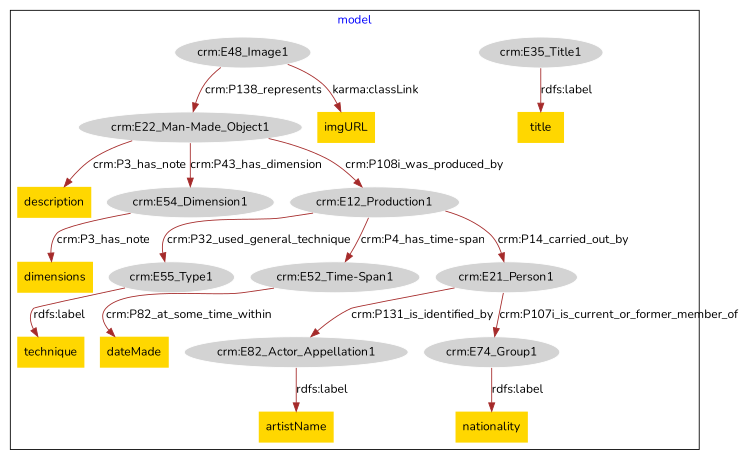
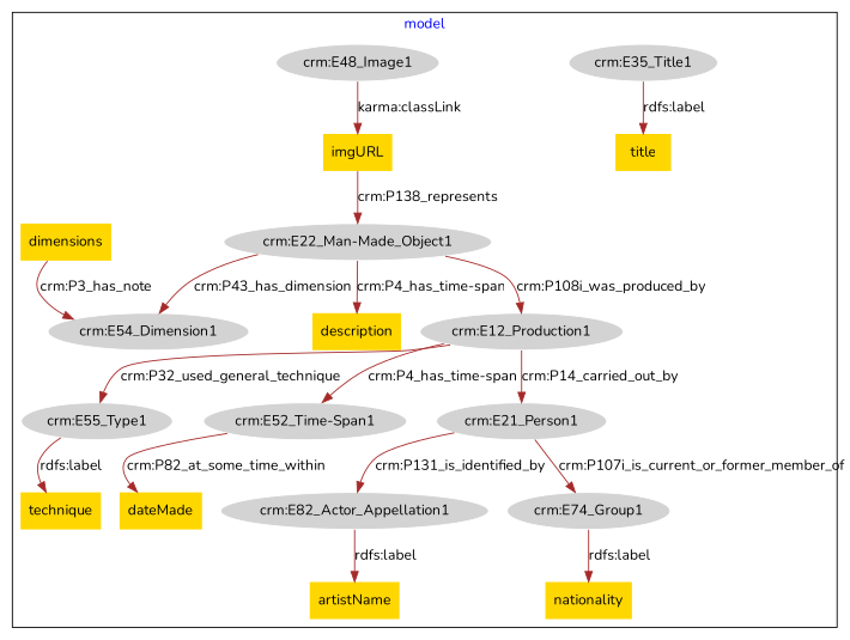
  digraph {
    fontcolor=blue
    fontname=Nunito
    remincross=true
    node [color=white fillcolor=lightgray fontname=Nunito style=filled]
    edge [color=brown fontcolor=black fontname=Nunito]
    n1 [label="crm:E35_Title1"]
    n2 [fillcolor=gold label=title shape=plaintext color=""]
    n3 [label="crm:E55_Type1"]
    n4 [fillcolor=gold label=technique shape=plaintext color=""]
    n5 [label="crm:E22_Man-Made_Object1"]
    n6 [fillcolor=gold label=description shape=plaintext color=""]
    n7 [label="crm:E52_Time-Span1"]
    n8 [fillcolor=gold label=dateMade shape=plaintext color=""]
    n9 [label="crm:E54_Dimension1"]
    n10 [fillcolor=gold label=dimensions shape=plaintext color=""]
    n11 [label="crm:E48_Image1"]
    n12 [fillcolor=gold label=imgURL shape=plaintext color=""]
    n13 [label="crm:E82_Actor_Appellation1"]
    n14 [fillcolor=gold label=artistName shape=plaintext color=""]
    n15 [label="crm:E74_Group1"]
    n16 [fillcolor=gold label=nationality shape=plaintext color=""]
    n17 [label="crm:E12_Production1"]
    n18 [label="crm:E21_Person1"]
    subgraph cluster_1 {
      label=model
      n1
      n2
      n3
      n4
      n5
      n6
      n7
      n8
      n9
      n10
      n11
      n12
      n13
      n14
      n15
      n16
      n17
      n18
    }
    n1 -> n2 [label="rdfs:label"]
    n3 -> n4 [label="rdfs:label"]
-   n5 -> n6 [label="crm:P3_has_note"]
+   n5 -> n6 [label="crm:P4_has_time-span"]
    n5 -> n9 [label="crm:P43_has_dimension"]
    n5 -> n17 [label="crm:P108i_was_produced_by"]
    n7 -> n8 [label="crm:P82_at_some_time_within"]
-   n9 -> n10 [label="crm:P3_has_note"]
-   n11 -> n5 [label="crm:P138_represents"]
+   n10 -> n9 [label="crm:P3_has_note"]
+   n12 -> n5 [label="crm:P138_represents"]
    n11 -> n12 [label="karma:classLink"]
    n13 -> n14 [label="rdfs:label"]
    n15 -> n16 [label="rdfs:label"]
    n17 -> n3 [label="crm:P32_used_general_technique"]
    n17 -> n7 [label="crm:P4_has_time-span"]
    n17 -> n18 [label="crm:P14_carried_out_by"]
    n18 -> n13 [label="crm:P131_is_identified_by"]
    n18 -> n15 [label="crm:P107i_is_current_or_former_member_of"]
  }
